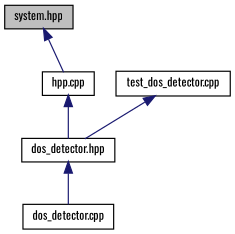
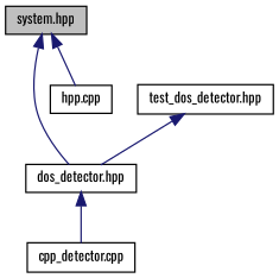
  digraph {
    fontname=Oswald
    node [color=black fillcolor=white fontname=Oswald fontsize=10 shape=record style=filled]
    edge [color=midnightblue dir=back fontname=Oswald fontsize=10 labelfontname=Helvetica labelfontsize=10 style=solid]
    n1 [fillcolor=grey75 fontcolor=black height=0.2 label="system.hpp" width=0.4]
    n2 [height=0.2 label="dos_detector.hpp" width=0.4]
    n3 [height=0.2 label="hpp.cpp" width=0.4]
-   n4 [height=0.2 label="dos_detector.cpp" width=0.4]
-   n5 [height=0.2 label="test_dos_detector.cpp" width=0.4]
-   n3 -> n2
+   n4 [height=0.2 label="cpp_detector.cpp" width=0.4]
+   n5 [height=0.2 label="test_dos_detector.hpp" width=0.4]
+   n1 -> n2
    n1 -> n3
    n2 -> n4
    n5 -> n2
  }
